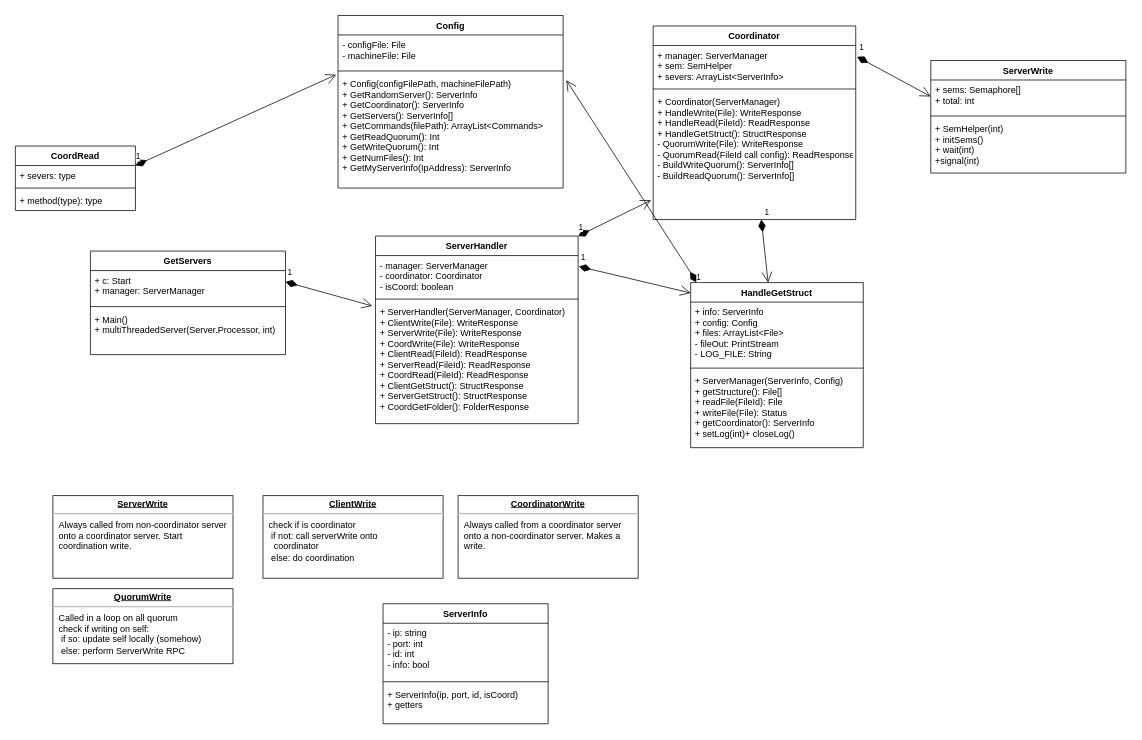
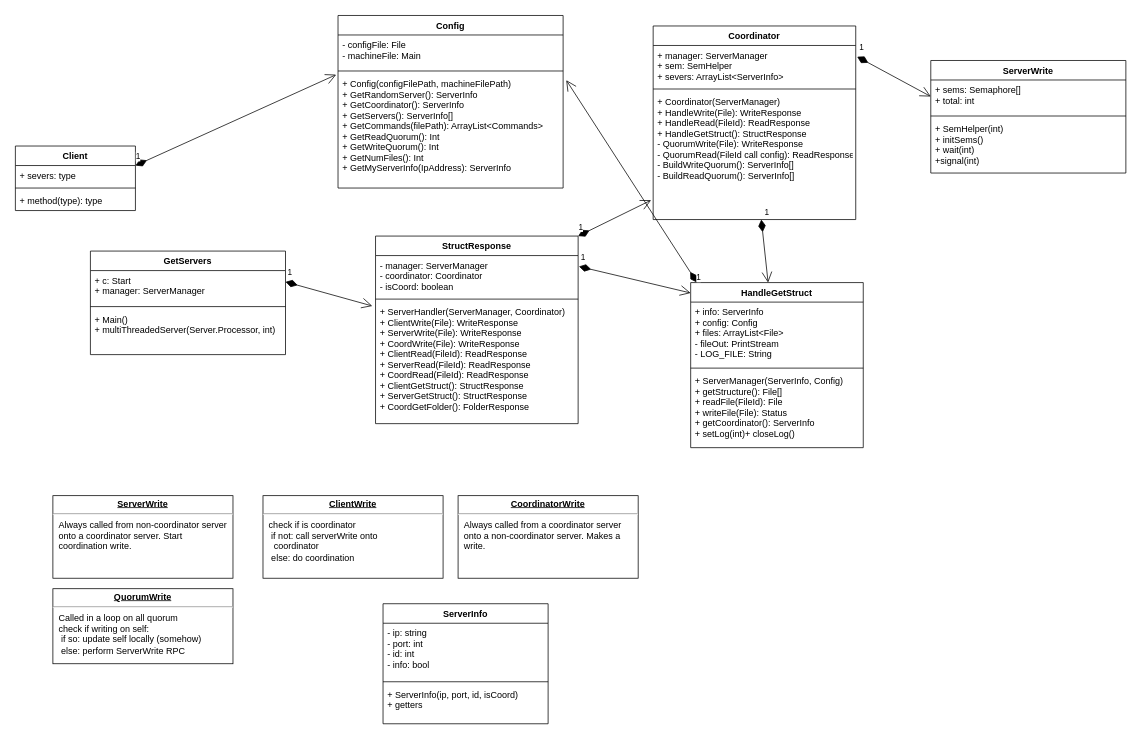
  <mxCell id="0" />
  <mxCell id="1" parent="0" />
- <mxCell id="2" value="ServerHandler&#10;" style="swimlane;fontStyle=1;align=center;verticalAlign=top;childLayout=stackLayout;horizontal=1;startSize=26;horizontalStack=0;resizeParent=1;resizeParentMax=0;resizeLast=0;collapsible=1;marginBottom=0;" parent="1" vertex="1"><mxGeometry x="500" y="314" width="270" height="250" as="geometry" /></mxCell>
+ <mxCell id="2" value="StructResponse&#10;" style="swimlane;fontStyle=1;align=center;verticalAlign=top;childLayout=stackLayout;horizontal=1;startSize=26;horizontalStack=0;resizeParent=1;resizeParentMax=0;resizeLast=0;collapsible=1;marginBottom=0;" parent="1" vertex="1"><mxGeometry x="500" y="314" width="270" height="250" as="geometry" /></mxCell>
  <mxCell id="3" value="- manager: ServerManager&#10;- coordinator: Coordinator&#10;- isCoord: boolean" style="text;strokeColor=none;fillColor=none;align=left;verticalAlign=top;spacingLeft=4;spacingRight=4;overflow=hidden;rotatable=0;points=[[0,0.5],[1,0.5]];portConstraint=eastwest;" parent="2" vertex="1"><mxGeometry y="26" width="270" height="54" as="geometry" /></mxCell>
  <mxCell id="4" value="" style="line;strokeWidth=1;fillColor=none;align=left;verticalAlign=middle;spacingTop=-1;spacingLeft=3;spacingRight=3;rotatable=0;labelPosition=right;points=[];portConstraint=eastwest;" parent="2" vertex="1"><mxGeometry y="80" width="270" height="8" as="geometry" /></mxCell>
  <mxCell id="5" value="+ ServerHandler(ServerManager, Coordinator)&#10;+ ClientWrite(File): WriteResponse &#10;+ ServerWrite(File): WriteResponse &#10;+ CoordWrite(File): WriteResponse&#10;+ ClientRead(FileId): ReadResponse&#10;+ ServerRead(FileId): ReadResponse&#10;+ CoordRead(FileId): ReadResponse&#10;+ ClientGetStruct(): StructResponse&#10;+ ServerGetStruct(): StructResponse&#10;+ CoordGetFolder(): FolderResponse" style="text;strokeColor=none;fillColor=none;align=left;verticalAlign=top;spacingLeft=4;spacingRight=4;overflow=hidden;rotatable=0;points=[[0,0.5],[1,0.5]];portConstraint=eastwest;" parent="2" vertex="1"><mxGeometry y="88" width="270" height="162" as="geometry" /></mxCell>
- <mxCell id="6" value="CoordRead" style="swimlane;fontStyle=1;align=center;verticalAlign=top;childLayout=stackLayout;horizontal=1;startSize=26;horizontalStack=0;resizeParent=1;resizeParentMax=0;resizeLast=0;collapsible=1;marginBottom=0;" parent="1" vertex="1"><mxGeometry x="20" y="194" width="160" height="86" as="geometry" /></mxCell>
+ <mxCell id="6" value="Client" style="swimlane;fontStyle=1;align=center;verticalAlign=top;childLayout=stackLayout;horizontal=1;startSize=26;horizontalStack=0;resizeParent=1;resizeParentMax=0;resizeLast=0;collapsible=1;marginBottom=0;" parent="1" vertex="1"><mxGeometry x="20" y="194" width="160" height="86" as="geometry" /></mxCell>
  <mxCell id="7" value="+ severs: type" style="text;strokeColor=none;fillColor=none;align=left;verticalAlign=top;spacingLeft=4;spacingRight=4;overflow=hidden;rotatable=0;points=[[0,0.5],[1,0.5]];portConstraint=eastwest;" parent="6" vertex="1"><mxGeometry y="26" width="160" height="26" as="geometry" /></mxCell>
  <mxCell id="8" value="" style="line;strokeWidth=1;fillColor=none;align=left;verticalAlign=middle;spacingTop=-1;spacingLeft=3;spacingRight=3;rotatable=0;labelPosition=right;points=[];portConstraint=eastwest;" parent="6" vertex="1"><mxGeometry y="52" width="160" height="8" as="geometry" /></mxCell>
  <mxCell id="9" value="+ method(type): type" style="text;strokeColor=none;fillColor=none;align=left;verticalAlign=top;spacingLeft=4;spacingRight=4;overflow=hidden;rotatable=0;points=[[0,0.5],[1,0.5]];portConstraint=eastwest;" parent="6" vertex="1"><mxGeometry y="60" width="160" height="26" as="geometry" /></mxCell>
  <mxCell id="10" value="Coordinator" style="swimlane;fontStyle=1;align=center;verticalAlign=top;childLayout=stackLayout;horizontal=1;startSize=26;horizontalStack=0;resizeParent=1;resizeParentMax=0;resizeLast=0;collapsible=1;marginBottom=0;" parent="1" vertex="1"><mxGeometry x="870" y="34" width="270" height="258" as="geometry" /></mxCell>
  <mxCell id="11" value="+ manager: ServerManager&#10;+ sem: SemHelper&#10;+ severs: ArrayList&lt;ServerInfo&gt;&#10;" style="text;strokeColor=none;fillColor=none;align=left;verticalAlign=top;spacingLeft=4;spacingRight=4;overflow=hidden;rotatable=0;points=[[0,0.5],[1,0.5]];portConstraint=eastwest;" parent="10" vertex="1"><mxGeometry y="26" width="270" height="54" as="geometry" /></mxCell>
  <mxCell id="12" value="" style="line;strokeWidth=1;fillColor=none;align=left;verticalAlign=middle;spacingTop=-1;spacingLeft=3;spacingRight=3;rotatable=0;labelPosition=right;points=[];portConstraint=eastwest;" parent="10" vertex="1"><mxGeometry y="80" width="270" height="8" as="geometry" /></mxCell>
  <mxCell id="13" value="+ Coordinator(ServerManager)&#10;+ HandleWrite(File): WriteResponse&#10;+ HandleRead(FileId): ReadResponse&#10;+ HandleGetStruct(): StructResponse&#10;- QuorumWrite(File): WriteResponse&#10;- QuorumRead(FileId call config): ReadResponse&#10;- BuildWriteQuorum(): ServerInfo[]&#10;- BuildReadQuorum(): ServerInfo[]&#10;" style="text;strokeColor=none;fillColor=none;align=left;verticalAlign=top;spacingLeft=4;spacingRight=4;overflow=hidden;rotatable=0;points=[[0,0.5],[1,0.5]];portConstraint=eastwest;" parent="10" vertex="1"><mxGeometry y="88" width="270" height="170" as="geometry" /></mxCell>
  <mxCell id="14" value="GetServers" style="swimlane;fontStyle=1;align=center;verticalAlign=top;childLayout=stackLayout;horizontal=1;startSize=26;horizontalStack=0;resizeParent=1;resizeParentMax=0;resizeLast=0;collapsible=1;marginBottom=0;" parent="1" vertex="1"><mxGeometry x="120" y="334" width="260" height="138" as="geometry" /></mxCell>
  <mxCell id="15" value="+ c: Start&#10;+ manager: ServerManager&#10;" style="text;strokeColor=none;fillColor=none;align=left;verticalAlign=top;spacingLeft=4;spacingRight=4;overflow=hidden;rotatable=0;points=[[0,0.5],[1,0.5]];portConstraint=eastwest;" parent="14" vertex="1"><mxGeometry y="26" width="260" height="44" as="geometry" /></mxCell>
  <mxCell id="16" value="" style="line;strokeWidth=1;fillColor=none;align=left;verticalAlign=middle;spacingTop=-1;spacingLeft=3;spacingRight=3;rotatable=0;labelPosition=right;points=[];portConstraint=eastwest;" parent="14" vertex="1"><mxGeometry y="70" width="260" height="8" as="geometry" /></mxCell>
  <mxCell id="17" value="+ Main()&#10;+ multiThreadedServer(Server.Processor, int)" style="text;strokeColor=none;fillColor=none;align=left;verticalAlign=top;spacingLeft=4;spacingRight=4;overflow=hidden;rotatable=0;points=[[0,0.5],[1,0.5]];portConstraint=eastwest;" parent="14" vertex="1"><mxGeometry y="78" width="260" height="60" as="geometry" /></mxCell>
  <mxCell id="18" value="1" style="endArrow=open;html=1;endSize=12;startArrow=diamondThin;startSize=14;startFill=1;align=left;verticalAlign=bottom;rounded=0;entryX=-0.016;entryY=0.032;entryDx=0;entryDy=0;entryPerimeter=0;" parent="1" target="5" edge="1"><mxGeometry x="-1" y="3" relative="1" as="geometry"><mxPoint x="379.998" y="375" as="sourcePoint" /><mxPoint x="419.34" y="174" as="targetPoint" /></mxGeometry></mxCell>
  <mxCell id="19" value="&lt;p style=&quot;margin: 0px ; margin-top: 4px ; text-align: center ; text-decoration: underline&quot;&gt;&lt;b&gt;ServerWrite&lt;/b&gt;&lt;/p&gt;&lt;hr&gt;&lt;p style=&quot;margin: 0px ; margin-left: 8px&quot;&gt;Always called from non-coordinator server&lt;/p&gt;&lt;p style=&quot;margin: 0px ; margin-left: 8px&quot;&gt;onto a coordinator server. Start&amp;nbsp;&lt;/p&gt;&lt;p style=&quot;margin: 0px ; margin-left: 8px&quot;&gt;coordination write.&lt;/p&gt;&lt;p style=&quot;margin: 0px ; margin-left: 8px&quot;&gt;&lt;span style=&quot;white-space: pre&quot;&gt;&lt;br&gt;&lt;/span&gt;&lt;/p&gt;" style="verticalAlign=top;align=left;overflow=fill;fontSize=12;fontFamily=Helvetica;html=1;" parent="1" vertex="1"><mxGeometry x="70" y="660" width="240" height="110" as="geometry" /></mxCell>
  <mxCell id="20" value="&lt;p style=&quot;margin: 0px ; margin-top: 4px ; text-align: center ; text-decoration: underline&quot;&gt;&lt;b&gt;ClientWrite&lt;/b&gt;&lt;/p&gt;&lt;hr&gt;&lt;p style=&quot;margin: 0px ; margin-left: 8px&quot;&gt;check if is coordinator&lt;/p&gt;&lt;p style=&quot;margin: 0px ; margin-left: 8px&quot;&gt;&lt;span style=&quot;white-space: pre&quot;&gt; if not: call serverWrite onto&amp;nbsp;&lt;/span&gt;&lt;/p&gt;&lt;p style=&quot;margin: 0px ; margin-left: 8px&quot;&gt;&lt;span style=&quot;white-space: pre&quot;&gt;&lt;span style=&quot;white-space: pre&quot;&gt; &lt;span style=&quot;white-space: pre&quot;&gt; coordinator&lt;/span&gt;&lt;/span&gt;&lt;/span&gt;&lt;/p&gt;&lt;p style=&quot;margin: 0px ; margin-left: 8px&quot;&gt;&lt;span style=&quot;white-space: pre&quot;&gt;&lt;span style=&quot;white-space: pre&quot;&gt; else: do coordination&lt;/span&gt;&lt;br&gt;&lt;/span&gt;&lt;br&gt;&lt;/p&gt;" style="verticalAlign=top;align=left;overflow=fill;fontSize=12;fontFamily=Helvetica;html=1;" parent="1" vertex="1"><mxGeometry x="350" y="660" width="240" height="110" as="geometry" /></mxCell>
  <mxCell id="21" value="&lt;p style=&quot;margin: 0px ; margin-top: 4px ; text-align: center ; text-decoration: underline&quot;&gt;&lt;b&gt;QuorumWrite&lt;/b&gt;&lt;/p&gt;&lt;hr&gt;&lt;p style=&quot;margin: 0px ; margin-left: 8px&quot;&gt;Called in a loop on all quorum&lt;/p&gt;&lt;p style=&quot;margin: 0px ; margin-left: 8px&quot;&gt;check if writing on self:&lt;/p&gt;&lt;p style=&quot;margin: 0px ; margin-left: 8px&quot;&gt;&lt;span style=&quot;white-space: pre&quot;&gt; if so: update self locally (somehow)&lt;/span&gt;&lt;br&gt;&lt;/p&gt;&lt;p style=&quot;margin: 0px ; margin-left: 8px&quot;&gt;&lt;span style=&quot;white-space: pre&quot;&gt;&lt;span style=&quot;white-space: pre&quot;&gt; else: perform ServerWrite RPC&lt;/span&gt;&lt;br&gt;&lt;/span&gt;&lt;/p&gt;&lt;p style=&quot;margin: 0px ; margin-left: 8px&quot;&gt;&lt;span style=&quot;white-space: pre&quot;&gt;&lt;br&gt;&lt;/span&gt;&lt;/p&gt;" style="verticalAlign=top;align=left;overflow=fill;fontSize=12;fontFamily=Helvetica;html=1;" parent="1" vertex="1"><mxGeometry x="70" y="784" width="240" height="100" as="geometry" /></mxCell>
  <mxCell id="22" value="&lt;p style=&quot;margin: 0px ; margin-top: 4px ; text-align: center ; text-decoration: underline&quot;&gt;&lt;b&gt;CoordinatorWrite&lt;/b&gt;&lt;/p&gt;&lt;hr&gt;&lt;p style=&quot;margin: 0px ; margin-left: 8px&quot;&gt;Always called from a coordinator server&lt;/p&gt;&lt;p style=&quot;margin: 0px ; margin-left: 8px&quot;&gt;onto a non-coordinator server. Makes a&lt;/p&gt;&lt;p style=&quot;margin: 0px ; margin-left: 8px&quot;&gt;write.&lt;/p&gt;&lt;p style=&quot;margin: 0px ; margin-left: 8px&quot;&gt;&lt;span style=&quot;white-space: pre&quot;&gt;&lt;br&gt;&lt;/span&gt;&lt;/p&gt;" style="verticalAlign=top;align=left;overflow=fill;fontSize=12;fontFamily=Helvetica;html=1;" parent="1" vertex="1"><mxGeometry x="610" y="660" width="240" height="110" as="geometry" /></mxCell>
  <mxCell id="23" value="Config" style="swimlane;fontStyle=1;align=center;verticalAlign=top;childLayout=stackLayout;horizontal=1;startSize=26;horizontalStack=0;resizeParent=1;resizeParentMax=0;resizeLast=0;collapsible=1;marginBottom=0;" parent="1" vertex="1"><mxGeometry x="450" y="20" width="300" height="230" as="geometry" /></mxCell>
- <mxCell id="24" value="- configFile: File&#10;- machineFile: File" style="text;strokeColor=none;fillColor=none;align=left;verticalAlign=top;spacingLeft=4;spacingRight=4;overflow=hidden;rotatable=0;points=[[0,0.5],[1,0.5]];portConstraint=eastwest;" parent="23" vertex="1"><mxGeometry y="26" width="300" height="44" as="geometry" /></mxCell>
+ <mxCell id="24" value="- configFile: File&#10;- machineFile: Main" style="text;strokeColor=none;fillColor=none;align=left;verticalAlign=top;spacingLeft=4;spacingRight=4;overflow=hidden;rotatable=0;points=[[0,0.5],[1,0.5]];portConstraint=eastwest;" parent="23" vertex="1"><mxGeometry y="26" width="300" height="44" as="geometry" /></mxCell>
  <mxCell id="25" value="" style="line;strokeWidth=1;fillColor=none;align=left;verticalAlign=middle;spacingTop=-1;spacingLeft=3;spacingRight=3;rotatable=0;labelPosition=right;points=[];portConstraint=eastwest;" parent="23" vertex="1"><mxGeometry y="70" width="300" height="8" as="geometry" /></mxCell>
  <mxCell id="26" value="+ Config(configFilePath, machineFilePath)&#10;+ GetRandomServer(): ServerInfo&#10;+ GetCoordinator(): ServerInfo&#10;+ GetServers(): ServerInfo[]&#10;+ GetCommands(filePath): ArrayList&lt;Commands&gt;&#10;+ GetReadQuorum(): Int&#10;+ GetWriteQuorum(): Int&#10;+ GetNumFiles(): Int&#10;+ GetMyServerInfo(IpAddress): ServerInfo&#10;" style="text;strokeColor=none;fillColor=none;align=left;verticalAlign=top;spacingLeft=4;spacingRight=4;overflow=hidden;rotatable=0;points=[[0,0.5],[1,0.5]];portConstraint=eastwest;" parent="23" vertex="1"><mxGeometry y="78" width="300" height="152" as="geometry" /></mxCell>
  <mxCell id="27" value="1" style="endArrow=open;html=1;endSize=12;startArrow=diamondThin;startSize=14;startFill=1;align=left;verticalAlign=bottom;rounded=0;entryX=-0.008;entryY=0.006;entryDx=0;entryDy=0;entryPerimeter=0;" parent="1" source="7" target="26" edge="1"><mxGeometry x="-1" y="3" relative="1" as="geometry"><mxPoint x="220.48" y="233.198" as="sourcePoint" /><mxPoint x="336.32" y="218.1" as="targetPoint" /><Array as="points"><mxPoint x="180" y="220" /></Array></mxGeometry></mxCell>
  <mxCell id="28" value="1" style="endArrow=open;html=1;endSize=12;startArrow=diamondThin;startSize=14;startFill=1;align=left;verticalAlign=bottom;rounded=0;exitX=1.004;exitY=0.269;exitDx=0;exitDy=0;exitPerimeter=0;entryX=0;entryY=0.063;entryDx=0;entryDy=0;entryPerimeter=0;" parent="1" source="3" target="29" edge="1"><mxGeometry x="-1" y="3" relative="1" as="geometry"><mxPoint x="823.678" y="311.8" as="sourcePoint" /><mxPoint x="800" y="284" as="targetPoint" /></mxGeometry></mxCell>
  <mxCell id="29" value="HandleGetStruct" style="swimlane;fontStyle=1;align=center;verticalAlign=top;childLayout=stackLayout;horizontal=1;startSize=26;horizontalStack=0;resizeParent=1;resizeParentMax=0;resizeLast=0;collapsible=1;marginBottom=0;" parent="1" vertex="1"><mxGeometry x="920" y="376" width="230" height="220" as="geometry" /></mxCell>
  <mxCell id="30" value="+ info: ServerInfo&#10;+ config: Config&#10;+ files: ArrayList&lt;File&gt;&#10;- fileOut: PrintStream&#10;- LOG_FILE: String&#10;" style="text;strokeColor=none;fillColor=none;align=left;verticalAlign=top;spacingLeft=4;spacingRight=4;overflow=hidden;rotatable=0;points=[[0,0.5],[1,0.5]];portConstraint=eastwest;" parent="29" vertex="1"><mxGeometry y="26" width="230" height="84" as="geometry" /></mxCell>
  <mxCell id="31" value="" style="line;strokeWidth=1;fillColor=none;align=left;verticalAlign=middle;spacingTop=-1;spacingLeft=3;spacingRight=3;rotatable=0;labelPosition=right;points=[];portConstraint=eastwest;" parent="29" vertex="1"><mxGeometry y="110" width="230" height="8" as="geometry" /></mxCell>
  <mxCell id="32" value="+ ServerManager(ServerInfo, Config)&#10;+ getStructure(): File[]&#10;+ readFile(FileId): File&#10;+ writeFile(File): Status &#10;+ getCoordinator(): ServerInfo &#10;+ setLog(int)+ closeLog()&#10;" style="text;strokeColor=none;fillColor=none;align=left;verticalAlign=top;spacingLeft=4;spacingRight=4;overflow=hidden;rotatable=0;points=[[0,0.5],[1,0.5]];portConstraint=eastwest;" parent="29" vertex="1"><mxGeometry y="118" width="230" height="102" as="geometry" /></mxCell>
  <mxCell id="33" value="1" style="endArrow=open;html=1;endSize=12;startArrow=diamondThin;startSize=14;startFill=1;align=left;verticalAlign=bottom;rounded=0;exitX=0.037;exitY=0;exitDx=0;exitDy=0;exitPerimeter=0;entryX=1.014;entryY=0.054;entryDx=0;entryDy=0;entryPerimeter=0;" parent="1" source="29" target="26" edge="1"><mxGeometry x="-1" y="3" relative="1" as="geometry"><mxPoint x="830" y="314.004" as="sourcePoint" /><mxPoint x="929.08" y="291.09" as="targetPoint" /></mxGeometry></mxCell>
  <mxCell id="34" value="ServerInfo" style="swimlane;fontStyle=1;align=center;verticalAlign=top;childLayout=stackLayout;horizontal=1;startSize=26;horizontalStack=0;resizeParent=1;resizeParentMax=0;resizeLast=0;collapsible=1;marginBottom=0;" parent="1" vertex="1"><mxGeometry x="510" y="804" width="220" height="160" as="geometry" /></mxCell>
  <mxCell id="35" value="- ip: string&#10;- port: int&#10;- id: int&#10;- info: bool" style="text;strokeColor=none;fillColor=none;align=left;verticalAlign=top;spacingLeft=4;spacingRight=4;overflow=hidden;rotatable=0;points=[[0,0.5],[1,0.5]];portConstraint=eastwest;" parent="34" vertex="1"><mxGeometry y="26" width="220" height="74" as="geometry" /></mxCell>
  <mxCell id="36" value="" style="line;strokeWidth=1;fillColor=none;align=left;verticalAlign=middle;spacingTop=-1;spacingLeft=3;spacingRight=3;rotatable=0;labelPosition=right;points=[];portConstraint=eastwest;" parent="34" vertex="1"><mxGeometry y="100" width="220" height="8" as="geometry" /></mxCell>
  <mxCell id="37" value="+ ServerInfo(ip, port, id, isCoord)&#10;+ getters" style="text;strokeColor=none;fillColor=none;align=left;verticalAlign=top;spacingLeft=4;spacingRight=4;overflow=hidden;rotatable=0;points=[[0,0.5],[1,0.5]];portConstraint=eastwest;" parent="34" vertex="1"><mxGeometry y="108" width="220" height="52" as="geometry" /></mxCell>
  <mxCell id="38" value="1" style="endArrow=open;html=1;endSize=12;startArrow=diamondThin;startSize=14;startFill=1;align=left;verticalAlign=bottom;rounded=0;entryX=-0.01;entryY=0.848;entryDx=0;entryDy=0;entryPerimeter=0;exitX=1;exitY=0;exitDx=0;exitDy=0;" parent="1" source="2" target="13" edge="1"><mxGeometry x="-1" y="3" relative="1" as="geometry"><mxPoint x="910" y="320" as="sourcePoint" /><mxPoint x="829.08" y="300" as="targetPoint" /></mxGeometry></mxCell>
  <mxCell id="39" value="1" style="endArrow=open;html=1;endSize=12;startArrow=diamondThin;startSize=14;startFill=1;align=left;verticalAlign=bottom;rounded=0;" parent="1" source="13" target="29" edge="1"><mxGeometry x="-1" y="3" relative="1" as="geometry"><mxPoint x="985.15" y="306.44" as="sourcePoint" /><mxPoint x="780" y="80" as="targetPoint" /></mxGeometry></mxCell>
  <mxCell id="40" value="ServerWrite" style="swimlane;fontStyle=1;align=center;verticalAlign=top;childLayout=stackLayout;horizontal=1;startSize=26;horizontalStack=0;resizeParent=1;resizeParentMax=0;resizeLast=0;collapsible=1;marginBottom=0;" vertex="1" parent="1"><mxGeometry x="1240" y="80" width="260" height="150" as="geometry" /></mxCell>
  <mxCell id="41" value="+ sems: Semaphore[]&#10;+ total: int&#10;" style="text;strokeColor=none;fillColor=none;align=left;verticalAlign=top;spacingLeft=4;spacingRight=4;overflow=hidden;rotatable=0;points=[[0,0.5],[1,0.5]];portConstraint=eastwest;" vertex="1" parent="40"><mxGeometry y="26" width="260" height="44" as="geometry" /></mxCell>
  <mxCell id="42" value="" style="line;strokeWidth=1;fillColor=none;align=left;verticalAlign=middle;spacingTop=-1;spacingLeft=3;spacingRight=3;rotatable=0;labelPosition=right;points=[];portConstraint=eastwest;" vertex="1" parent="40"><mxGeometry y="70" width="260" height="8" as="geometry" /></mxCell>
  <mxCell id="43" value="+ SemHelper(int)&#10;+ initSems()&#10;+ wait(int)&#10;+signal(int)&#10;" style="text;strokeColor=none;fillColor=none;align=left;verticalAlign=top;spacingLeft=4;spacingRight=4;overflow=hidden;rotatable=0;points=[[0,0.5],[1,0.5]];portConstraint=eastwest;" vertex="1" parent="40"><mxGeometry y="78" width="260" height="72" as="geometry" /></mxCell>
  <mxCell id="44" value="1" style="endArrow=open;html=1;endSize=12;startArrow=diamondThin;startSize=14;startFill=1;align=left;verticalAlign=bottom;rounded=0;entryX=0;entryY=0.5;entryDx=0;entryDy=0;exitX=1.007;exitY=0.278;exitDx=0;exitDy=0;exitPerimeter=0;" edge="1" parent="1" source="11" target="41"><mxGeometry x="-1" y="3" relative="1" as="geometry"><mxPoint x="1170" y="140" as="sourcePoint" /><mxPoint x="1179.032" y="224" as="targetPoint" /></mxGeometry></mxCell>
